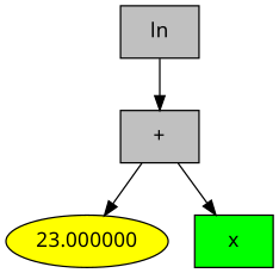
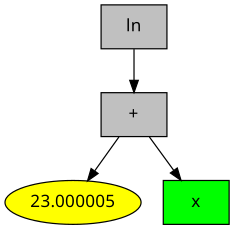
  digraph {
    fontname="Noto Sans"
    node [fillcolor=grey shape=box style=filled fontname="Noto Sans"]
    edge [fontname="Noto Sans"]
    n1 [label=ln]
    n2 [label="+"]
-   n3 [fillcolor=yellow label=23.000000 shape=""]
+   n3 [fillcolor=yellow label=23.000005 shape=""]
    n4 [fillcolor=green label=x]
    n1 -> n2
    n2 -> n3
    n2 -> n4
  }
